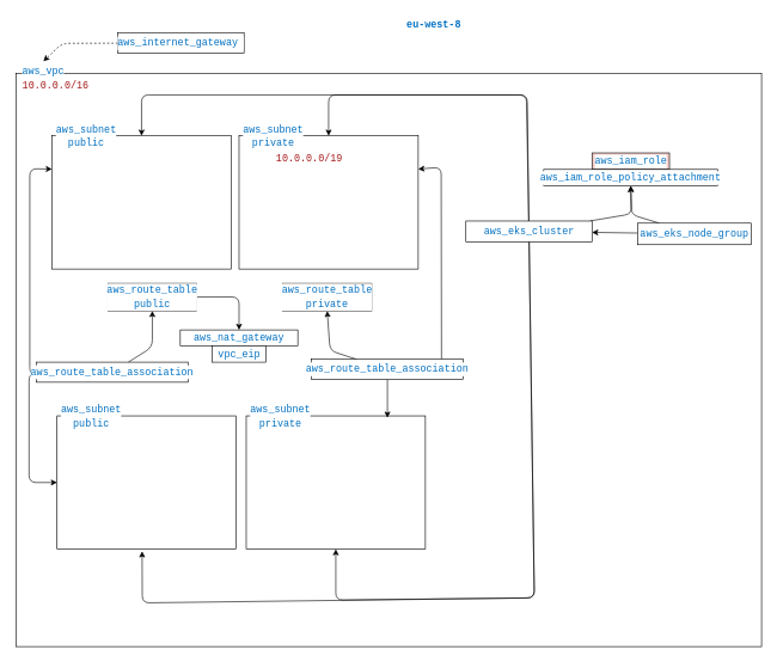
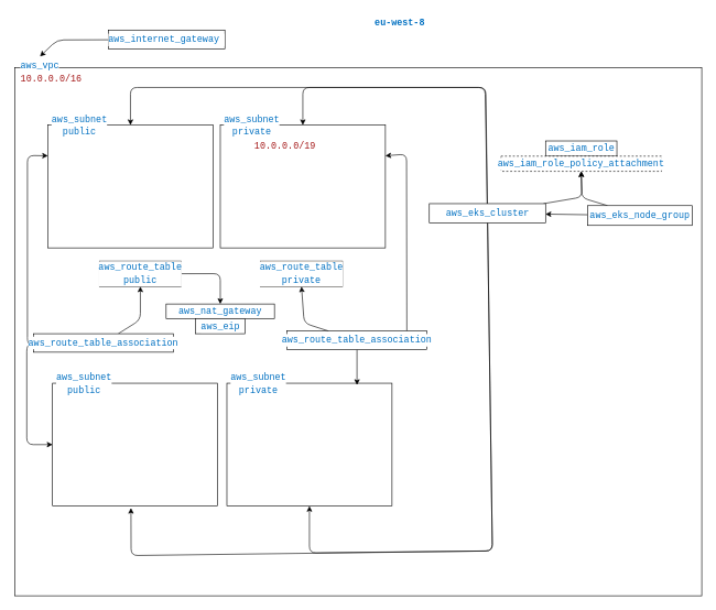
  <mxCell id="0" />
  <mxCell id="1" parent="0" />
  <mxCell id="2" value="" style="rounded=0;whiteSpace=wrap;html=1;fontFamily=Comic Sans MS;" parent="1" vertex="1"><mxGeometry x="22" y="102" width="1040" height="800" as="geometry" /></mxCell>
  <mxCell id="3" value="&lt;div style=&quot;color: rgb(212, 212, 212); background-color: rgb(30, 30, 30); font-family: Consolas, &amp;quot;Courier New&amp;quot;, monospace; font-size: 14px; line-height: 19px;&quot;&gt;&lt;div style=&quot;color: rgb(59, 59, 59); background-color: rgb(255, 255, 255); line-height: 19px;&quot;&gt;&lt;span style=&quot;color: #0070c1;&quot;&gt;aws_vpc&lt;/span&gt;&lt;/div&gt;&lt;/div&gt;" style="text;html=1;strokeColor=none;fillColor=none;align=center;verticalAlign=middle;whiteSpace=wrap;rounded=0;fontFamily=Comic Sans MS;" parent="1" vertex="1"><mxGeometry x="20" y="85" width="80" height="30" as="geometry" /></mxCell>
  <mxCell id="4" value="" style="rounded=0;whiteSpace=wrap;html=1;fontFamily=Comic Sans MS;" parent="1" vertex="1"><mxGeometry x="79" y="580" width="250" height="186" as="geometry" /></mxCell>
  <mxCell id="5" value="&lt;br&gt;&lt;div style=&quot;color: rgb(59, 59, 59); background-color: rgb(255, 255, 255); font-family: Consolas, &amp;quot;Courier New&amp;quot;, monospace; font-weight: normal; font-size: 14px; line-height: 19px;&quot;&gt;&lt;div&gt;&lt;span style=&quot;color: #0070c1;&quot;&gt;aws_subnet public&lt;/span&gt;&lt;/div&gt;&lt;/div&gt;" style="text;html=1;strokeColor=none;fillColor=none;align=center;verticalAlign=middle;whiteSpace=wrap;rounded=0;" parent="1" vertex="1"><mxGeometry x="97" y="559" width="60" height="30" as="geometry" /></mxCell>
  <mxCell id="6" value="" style="rounded=0;whiteSpace=wrap;html=1;fontFamily=Comic Sans MS;" parent="1" vertex="1"><mxGeometry x="72" y="189" width="250" height="186" as="geometry" /></mxCell>
  <mxCell id="7" value="&lt;br&gt;&lt;div style=&quot;color: rgb(59, 59, 59); background-color: rgb(255, 255, 255); font-family: Consolas, &amp;quot;Courier New&amp;quot;, monospace; font-weight: normal; font-size: 14px; line-height: 19px;&quot;&gt;&lt;div&gt;&lt;span style=&quot;color: #0070c1;&quot;&gt;aws_subnet public&lt;/span&gt;&lt;/div&gt;&lt;/div&gt;" style="text;html=1;strokeColor=none;fillColor=none;align=center;verticalAlign=middle;whiteSpace=wrap;rounded=0;" parent="1" vertex="1"><mxGeometry x="90" y="168" width="60" height="30" as="geometry" /></mxCell>
  <mxCell id="8" value="" style="rounded=0;whiteSpace=wrap;html=1;fontFamily=Comic Sans MS;" parent="1" vertex="1"><mxGeometry x="343" y="580" width="250" height="186" as="geometry" /></mxCell>
  <mxCell id="9" value="&lt;br&gt;&lt;div style=&quot;color: rgb(59, 59, 59); background-color: rgb(255, 255, 255); font-family: Consolas, &amp;quot;Courier New&amp;quot;, monospace; font-weight: normal; font-size: 14px; line-height: 19px;&quot;&gt;&lt;div&gt;&lt;span style=&quot;color: #0070c1;&quot;&gt;aws_subnet private&lt;/span&gt;&lt;/div&gt;&lt;/div&gt;" style="text;html=1;strokeColor=none;fillColor=none;align=center;verticalAlign=middle;whiteSpace=wrap;rounded=0;" parent="1" vertex="1"><mxGeometry x="361" y="559" width="60" height="30" as="geometry" /></mxCell>
  <mxCell id="10" value="" style="rounded=0;whiteSpace=wrap;html=1;fontFamily=Comic Sans MS;" parent="1" vertex="1"><mxGeometry x="333" y="189" width="250" height="186" as="geometry" /></mxCell>
  <mxCell id="11" value="&lt;br&gt;&lt;div style=&quot;color: rgb(59, 59, 59); background-color: rgb(255, 255, 255); font-family: Consolas, &amp;quot;Courier New&amp;quot;, monospace; font-weight: normal; font-size: 14px; line-height: 19px;&quot;&gt;&lt;div&gt;&lt;span style=&quot;color: #0070c1;&quot;&gt;aws_subnet private&lt;/span&gt;&lt;/div&gt;&lt;/div&gt;" style="text;html=1;strokeColor=none;fillColor=none;align=center;verticalAlign=middle;whiteSpace=wrap;rounded=0;" parent="1" vertex="1"><mxGeometry x="351" y="168" width="60" height="30" as="geometry" /></mxCell>
- <mxCell id="12" style="edgeStyle=none;html=1;entryX=0.5;entryY=0;entryDx=0;entryDy=0;dashed=1;" parent="1" source="13" target="3" edge="1"><mxGeometry relative="1" as="geometry"><Array as="points"><mxPoint x="86" y="60" /></Array></mxGeometry></mxCell>
+ <mxCell id="12" style="edgeStyle=none;html=1;entryX=0.5;entryY=0;entryDx=0;entryDy=0;" parent="1" source="13" target="3" edge="1"><mxGeometry relative="1" as="geometry"><Array as="points"><mxPoint x="86" y="60" /></Array></mxGeometry></mxCell>
  <mxCell id="13" value="&lt;div style=&quot;color: rgb(59, 59, 59); background-color: rgb(255, 255, 255); font-family: Consolas, &amp;quot;Courier New&amp;quot;, monospace; font-size: 14px; line-height: 19px;&quot;&gt;&lt;span style=&quot;color: #0070c1;&quot;&gt;aws_internet_gateway&amp;nbsp;&lt;/span&gt;&lt;/div&gt;" style="rounded=0;whiteSpace=wrap;html=1;" parent="1" vertex="1"><mxGeometry x="164" y="45" width="176" height="29" as="geometry" /></mxCell>
  <mxCell id="14" value="&lt;div style=&quot;color: rgb(59, 59, 59); background-color: rgb(255, 255, 255); font-family: Consolas, &amp;quot;Courier New&amp;quot;, monospace; font-size: 14px; line-height: 19px;&quot;&gt;&lt;span style=&quot;color: #0070c1;&quot;&gt;aws_nat_gateway&lt;/span&gt;&lt;/div&gt;" style="rounded=0;whiteSpace=wrap;html=1;" parent="1" vertex="1"><mxGeometry x="251" y="460" width="164" height="22" as="geometry" /></mxCell>
  <mxCell id="15" value="&lt;div style=&quot;color: rgb(59, 59, 59); background-color: rgb(255, 255, 255); font-family: Consolas, &amp;quot;Courier New&amp;quot;, monospace; font-weight: normal; font-size: 14px; line-height: 19px;&quot;&gt;&lt;div&gt;&lt;span style=&quot;color: #a31515;&quot;&gt;10.0.0.0/16&lt;/span&gt;&lt;/div&gt;&lt;/div&gt;" style="text;whiteSpace=wrap;html=1;" parent="1" vertex="1"><mxGeometry x="29" y="104" width="86.17" height="25.66" as="geometry" /></mxCell>
  <mxCell id="16" value="&lt;div style=&quot;color: rgb(59, 59, 59); background-color: rgb(255, 255, 255); font-family: Consolas, &amp;quot;Courier New&amp;quot;, monospace; font-weight: normal; font-size: 14px; line-height: 19px;&quot;&gt;&lt;div&gt;&lt;span style=&quot;color: #a31515;&quot;&gt;10.0.0.0/19&lt;/span&gt;&lt;/div&gt;&lt;/div&gt;" style="text;whiteSpace=wrap;html=1;" parent="1" vertex="1"><mxGeometry x="383" y="205" width="92" height="26" as="geometry" /></mxCell>
- <mxCell id="17" value="&lt;div style=&quot;color: rgb(59, 59, 59); background-color: rgb(255, 255, 255); font-family: Consolas, &amp;quot;Courier New&amp;quot;, monospace; font-size: 14px; line-height: 19px;&quot;&gt;&lt;div style=&quot;line-height: 19px;&quot;&gt;&lt;span style=&quot;color: #0070c1;&quot;&gt;vpc_eip&lt;/span&gt;&lt;/div&gt;&lt;/div&gt;" style="rounded=0;whiteSpace=wrap;html=1;" parent="1" vertex="1"><mxGeometry x="295.5" y="482" width="75" height="23" as="geometry" /></mxCell>
+ <mxCell id="17" value="&lt;div style=&quot;color: rgb(59, 59, 59); background-color: rgb(255, 255, 255); font-family: Consolas, &amp;quot;Courier New&amp;quot;, monospace; font-size: 14px; line-height: 19px;&quot;&gt;&lt;div style=&quot;line-height: 19px;&quot;&gt;&lt;span style=&quot;color: #0070c1;&quot;&gt;aws_eip&lt;/span&gt;&lt;/div&gt;&lt;/div&gt;" style="rounded=0;whiteSpace=wrap;html=1;" parent="1" vertex="1"><mxGeometry x="295.5" y="482" width="75" height="23" as="geometry" /></mxCell>
  <mxCell id="18" style="edgeStyle=none;html=1;entryX=0.5;entryY=0;entryDx=0;entryDy=0;" parent="1" source="19" target="14" edge="1"><mxGeometry relative="1" as="geometry"><Array as="points"><mxPoint x="333" y="414" /></Array></mxGeometry></mxCell>
  <mxCell id="19" value="&lt;div style=&quot;color: rgb(59, 59, 59); background-color: rgb(255, 255, 255); font-family: Consolas, &amp;quot;Courier New&amp;quot;, monospace; font-size: 14px; line-height: 19px;&quot;&gt;&lt;span style=&quot;color: #0070c1;&quot;&gt;aws_route_table public&lt;/span&gt;&lt;/div&gt;" style="rounded=0;whiteSpace=wrap;html=1;" parent="1" vertex="1"><mxGeometry x="150" y="395" width="124" height="38.5" as="geometry" /></mxCell>
  <mxCell id="20" value="&lt;div style=&quot;color: rgb(59, 59, 59); background-color: rgb(255, 255, 255); font-family: Consolas, &amp;quot;Courier New&amp;quot;, monospace; font-size: 14px; line-height: 19px;&quot;&gt;&lt;span style=&quot;color: #0070c1;&quot;&gt;aws_route_table private&lt;/span&gt;&lt;/div&gt;" style="rounded=0;whiteSpace=wrap;html=1;fillColor=#ffe6cc;" parent="1" vertex="1"><mxGeometry x="394" y="395" width="124" height="38.5" as="geometry" /></mxCell>
  <mxCell id="21" style="edgeStyle=none;html=1;entryX=0.5;entryY=1;entryDx=0;entryDy=0;" parent="1" source="24" target="19" edge="1"><mxGeometry relative="1" as="geometry"><Array as="points"><mxPoint x="212" y="484" /></Array></mxGeometry></mxCell>
  <mxCell id="22" style="edgeStyle=none;html=1;entryX=0;entryY=0.25;entryDx=0;entryDy=0;" parent="1" source="24" target="6" edge="1"><mxGeometry relative="1" as="geometry"><Array as="points"><mxPoint x="41" y="521" /><mxPoint x="41" y="235" /></Array></mxGeometry></mxCell>
  <mxCell id="23" style="edgeStyle=none;html=1;entryX=0;entryY=0.5;entryDx=0;entryDy=0;" parent="1" source="24" target="4" edge="1"><mxGeometry relative="1" as="geometry"><Array as="points"><mxPoint x="40" y="522" /><mxPoint x="40" y="673" /></Array></mxGeometry></mxCell>
  <mxCell id="24" value="&lt;div style=&quot;color: rgb(59, 59, 59); background-color: rgb(255, 255, 255); font-family: Consolas, &amp;quot;Courier New&amp;quot;, monospace; font-size: 14px; line-height: 19px;&quot;&gt;&lt;span style=&quot;color: #0070c1;&quot;&gt;aws_route_table_association&lt;/span&gt;&lt;/div&gt;" style="rounded=0;whiteSpace=wrap;html=1;" parent="1" vertex="1"><mxGeometry x="50" y="505" width="212" height="28" as="geometry" /></mxCell>
  <mxCell id="25" style="edgeStyle=none;html=1;entryX=0.5;entryY=1;entryDx=0;entryDy=0;" parent="1" source="28" target="20" edge="1"><mxGeometry relative="1" as="geometry"><Array as="points"><mxPoint x="460" y="489" /></Array></mxGeometry></mxCell>
  <mxCell id="26" style="edgeStyle=none;html=1;entryX=1;entryY=0.25;entryDx=0;entryDy=0;exitX=0.856;exitY=-0.013;exitDx=0;exitDy=0;exitPerimeter=0;" parent="1" source="28" target="10" edge="1"><mxGeometry relative="1" as="geometry"><Array as="points"><mxPoint x="615" y="233" /></Array></mxGeometry></mxCell>
  <mxCell id="27" style="edgeStyle=none;html=1;entryX=0.788;entryY=0.014;entryDx=0;entryDy=0;entryPerimeter=0;" parent="1" source="28" target="8" edge="1"><mxGeometry relative="1" as="geometry" /></mxCell>
  <mxCell id="28" value="&lt;div style=&quot;color: rgb(59, 59, 59); background-color: rgb(255, 255, 255); font-family: Consolas, &amp;quot;Courier New&amp;quot;, monospace; font-size: 14px; line-height: 19px;&quot;&gt;&lt;span style=&quot;color: #0070c1;&quot;&gt;aws_route_table_association&lt;/span&gt;&lt;/div&gt;" style="rounded=0;whiteSpace=wrap;html=1;" parent="1" vertex="1"><mxGeometry x="434" y="501" width="212" height="28" as="geometry" /></mxCell>
- <mxCell id="29" value="&lt;div style=&quot;color: rgb(59, 59, 59); background-color: rgb(255, 255, 255); font-family: Consolas, &amp;quot;Courier New&amp;quot;, monospace; font-size: 14px; line-height: 19px;&quot;&gt;&lt;div style=&quot;line-height: 19px;&quot;&gt;&lt;span style=&quot;color: #0070c1;&quot;&gt;aws_iam_role&lt;/span&gt;&lt;/div&gt;&lt;/div&gt;" style="rounded=0;whiteSpace=wrap;html=1;fillColor=#f8cecc;" parent="1" vertex="1"><mxGeometry x="825.5" y="213" width="108" height="23" as="geometry" /></mxCell>
- <mxCell id="30" value="&lt;div style=&quot;color: rgb(59, 59, 59); background-color: rgb(255, 255, 255); font-family: Consolas, &amp;quot;Courier New&amp;quot;, monospace; font-size: 14px; line-height: 19px;&quot;&gt;&lt;div style=&quot;line-height: 19px;&quot;&gt;&lt;span style=&quot;color: #0070c1;&quot;&gt;aws_iam_role_policy_attachment&lt;/span&gt;&lt;/div&gt;&lt;/div&gt;" style="rounded=0;whiteSpace=wrap;html=1;" parent="1" vertex="1"><mxGeometry x="758" y="236" width="243" height="23" as="geometry" /></mxCell>
+ <mxCell id="29" value="&lt;div style=&quot;color: rgb(59, 59, 59); background-color: rgb(255, 255, 255); font-family: Consolas, &amp;quot;Courier New&amp;quot;, monospace; font-size: 14px; line-height: 19px;&quot;&gt;&lt;div style=&quot;line-height: 19px;&quot;&gt;&lt;span style=&quot;color: #0070c1;&quot;&gt;aws_iam_role&lt;/span&gt;&lt;/div&gt;&lt;/div&gt;" style="rounded=0;whiteSpace=wrap;html=1;" parent="1" vertex="1"><mxGeometry x="825.5" y="213" width="108" height="23" as="geometry" /></mxCell>
+ <mxCell id="30" value="&lt;div style=&quot;color: rgb(59, 59, 59); background-color: rgb(255, 255, 255); font-family: Consolas, &amp;quot;Courier New&amp;quot;, monospace; font-size: 14px; line-height: 19px;&quot;&gt;&lt;div style=&quot;line-height: 19px;&quot;&gt;&lt;span style=&quot;color: #0070c1;&quot;&gt;aws_iam_role_policy_attachment&lt;/span&gt;&lt;/div&gt;&lt;/div&gt;" style="rounded=0;whiteSpace=wrap;html=1;dashed=1;" parent="1" vertex="1"><mxGeometry x="758" y="236" width="243" height="23" as="geometry" /></mxCell>
  <mxCell id="31" style="edgeStyle=none;html=1;entryX=0.5;entryY=0;entryDx=0;entryDy=0;" parent="1" source="36" target="6" edge="1"><mxGeometry relative="1" as="geometry"><Array as="points"><mxPoint x="734" y="132" /><mxPoint x="197" y="132" /></Array></mxGeometry></mxCell>
  <mxCell id="32" style="edgeStyle=none;html=1;entryX=0.5;entryY=0;entryDx=0;entryDy=0;" parent="1" source="36" target="10" edge="1"><mxGeometry relative="1" as="geometry"><Array as="points"><mxPoint x="735" y="132" /><mxPoint x="458" y="132" /></Array></mxGeometry></mxCell>
  <mxCell id="33" style="edgeStyle=none;html=1;entryX=0.475;entryY=1.016;entryDx=0;entryDy=0;entryPerimeter=0;" parent="1" source="36" target="4" edge="1"><mxGeometry relative="1" as="geometry"><Array as="points"><mxPoint x="745" y="834" /><mxPoint x="198" y="841" /></Array></mxGeometry></mxCell>
  <mxCell id="34" style="edgeStyle=none;html=1;entryX=0.5;entryY=1;entryDx=0;entryDy=0;" parent="1" source="36" target="8" edge="1"><mxGeometry relative="1" as="geometry"><Array as="points"><mxPoint x="745" y="834" /><mxPoint x="468" y="837" /></Array></mxGeometry></mxCell>
  <mxCell id="35" style="edgeStyle=none;html=1;entryX=0.5;entryY=1;entryDx=0;entryDy=0;" parent="1" source="36" target="30" edge="1"><mxGeometry relative="1" as="geometry"><Array as="points"><mxPoint x="881" y="298" /></Array></mxGeometry></mxCell>
  <mxCell id="36" value="&lt;div style=&quot;color: rgb(59, 59, 59); background-color: rgb(255, 255, 255); font-family: Consolas, &amp;quot;Courier New&amp;quot;, monospace; font-size: 14px; line-height: 19px;&quot;&gt;&lt;div style=&quot;line-height: 19px;&quot;&gt;&lt;span style=&quot;color: #0070c1;&quot;&gt;aws_eks_cluster&lt;/span&gt;&lt;/div&gt;&lt;/div&gt;" style="rounded=0;whiteSpace=wrap;html=1;" parent="1" vertex="1"><mxGeometry x="649.5" y="308" width="176" height="29" as="geometry" /></mxCell>
  <mxCell id="37" value="" style="edgeStyle=none;html=1;" parent="1" source="39" target="36" edge="1"><mxGeometry relative="1" as="geometry" /></mxCell>
  <mxCell id="38" style="edgeStyle=none;html=1;entryX=0.5;entryY=1;entryDx=0;entryDy=0;" parent="1" source="39" target="30" edge="1"><mxGeometry relative="1" as="geometry"><mxPoint x="878" y="263" as="targetPoint" /><Array as="points"><mxPoint x="880" y="299" /></Array></mxGeometry></mxCell>
  <mxCell id="39" value="&lt;div style=&quot;color: rgb(59, 59, 59); background-color: rgb(255, 255, 255); font-family: Consolas, &amp;quot;Courier New&amp;quot;, monospace; font-size: 14px; line-height: 19px;&quot;&gt;&lt;div style=&quot;line-height: 19px;&quot;&gt;&lt;div style=&quot;line-height: 19px;&quot;&gt;&lt;div style=&quot;line-height: 19px;&quot;&gt;&lt;span style=&quot;color: #0070c1;&quot;&gt;aws_eks_node_group&lt;/span&gt;&lt;/div&gt;&lt;/div&gt;&lt;/div&gt;&lt;/div&gt;" style="rounded=0;whiteSpace=wrap;html=1;" parent="1" vertex="1"><mxGeometry x="889" y="311" width="159" height="30" as="geometry" /></mxCell>
  <mxCell id="40" value="&lt;span style=&quot;color: rgb(0, 112, 193); background-color: rgb(255, 255, 255); font-family: Consolas, &amp;quot;Courier New&amp;quot;, monospace; font-size: 14px;&quot;&gt;&lt;b&gt;eu-west-8&lt;/b&gt;&lt;/span&gt;" style="text;html=1;strokeColor=none;fillColor=none;align=center;verticalAlign=middle;whiteSpace=wrap;rounded=0;" vertex="1" parent="1"><mxGeometry x="551" y="20" width="108" height="30" as="geometry" /></mxCell>
